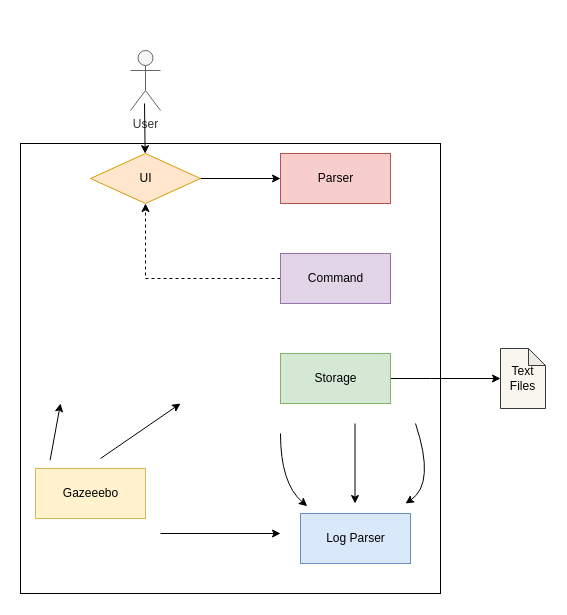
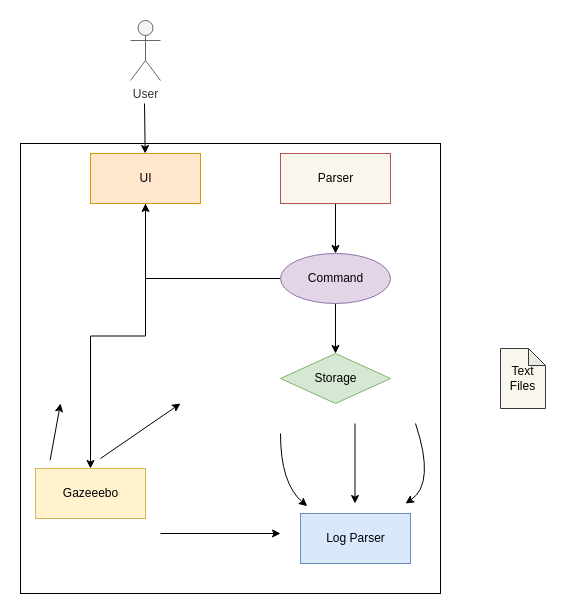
  <mxCell id="0" />
  <mxCell id="1" parent="0" />
  <mxCell id="2" value="" parent="1" style="rounded=0;whiteSpace=wrap;html=1;" vertex="1"><mxGeometry as="geometry" y="143" x="20" height="450" width="420" /></mxCell>
- <mxCell id="3" value="" parent="1" target="6" edge="1" style="edgeStyle=orthogonalEdgeStyle;rounded=0;orthogonalLoop=1;jettySize=auto;html=1;" source="4"><mxGeometry as="geometry" relative="1" /></mxCell>
- <mxCell id="4" value="UI" parent="1" style="rhombus;html=1;fillColor=#ffe6cc;strokeColor=#d79b00;" vertex="1"><mxGeometry as="geometry" y="153" x="90" height="50" width="110" /></mxCell>
- <mxCell id="6" value="Parser" parent="1" style="html=1;fillColor=#f8cecc;strokeColor=#b85450;" vertex="1"><mxGeometry as="geometry" y="153" x="280" height="50" width="110" /></mxCell>
- <mxCell id="8" value="" parent="1" target="4" edge="1" style="edgeStyle=orthogonalEdgeStyle;rounded=0;orthogonalLoop=1;jettySize=auto;html=1;entryX=0.5;entryY=1;entryDx=0;entryDy=0;dashed=1;" source="9"><mxGeometry as="geometry" relative="1"><mxPoint as="targetPoint" y="278" x="200" /></mxGeometry></mxCell>
- <mxCell id="9" value="Command" parent="1" style="html=1;fillColor=#e1d5e7;strokeColor=#9673a6;" vertex="1"><mxGeometry as="geometry" y="253" x="280" height="50" width="110" /></mxCell>
- <mxCell id="10" value="" parent="1" target="22" edge="1" style="edgeStyle=orthogonalEdgeStyle;rounded=0;orthogonalLoop=1;jettySize=auto;html=1;" source="11"><mxGeometry as="geometry" relative="1"><Array as="points"><mxPoint y="378" x="430" /><mxPoint y="378" x="430" /></Array></mxGeometry></mxCell>
- <mxCell id="11" value="Storage" parent="1" style="html=1;fillColor=#d5e8d4;strokeColor=#82b366;" vertex="1"><mxGeometry as="geometry" y="353" x="280" height="50" width="110" /></mxCell>
- <mxCell id="12" value="User" parent="1" style="shape=umlActor;verticalLabelPosition=bottom;labelBackgroundColor=#ffffff;verticalAlign=top;html=1;fillColor=#f5f5f5;strokeColor=#666666;fontColor=#333333;" vertex="1"><mxGeometry x="130" y="50" as="geometry" height="60" width="30" /></mxCell>
+ <mxCell id="3" value="" parent="1" target="18" edge="1" style="edgeStyle=orthogonalEdgeStyle;rounded=0;orthogonalLoop=1;jettySize=auto;html=1;" source="4"><mxGeometry as="geometry" relative="1" /></mxCell>
+ <mxCell id="4" value="UI" parent="1" style="html=1;fillColor=#ffe6cc;strokeColor=#d79b00;" vertex="1"><mxGeometry as="geometry" y="153" x="90" height="50" width="110" /></mxCell>
+ <mxCell id="5" value="" parent="1" target="9" edge="1" style="edgeStyle=orthogonalEdgeStyle;rounded=0;orthogonalLoop=1;jettySize=auto;html=1;" source="6"><mxGeometry as="geometry" relative="1" /></mxCell>
+ <mxCell id="6" value="Parser" parent="1" style="html=1;fillColor=#f9f7ed;strokeColor=#b85450;" vertex="1"><mxGeometry as="geometry" y="153" x="280" height="50" width="110" /></mxCell>
+ <mxCell id="7" value="" parent="1" target="11" edge="1" style="edgeStyle=orthogonalEdgeStyle;rounded=0;orthogonalLoop=1;jettySize=auto;html=1;" source="9"><mxGeometry as="geometry" relative="1" /></mxCell>
+ <mxCell id="8" value="" parent="1" target="4" edge="1" style="edgeStyle=orthogonalEdgeStyle;rounded=0;orthogonalLoop=1;jettySize=auto;html=1;entryX=0.5;entryY=1;entryDx=0;entryDy=0;" source="9"><mxGeometry as="geometry" relative="1"><mxPoint as="targetPoint" y="278" x="200" /></mxGeometry></mxCell>
+ <mxCell id="9" value="Command" parent="1" style="ellipse;html=1;fillColor=#e1d5e7;strokeColor=#9673a6;" vertex="1"><mxGeometry as="geometry" y="253" x="280" height="50" width="110" /></mxCell>
+ <mxCell id="11" value="Storage" parent="1" style="rhombus;html=1;fillColor=#d5e8d4;strokeColor=#82b366;" vertex="1"><mxGeometry as="geometry" y="353" x="280" height="50" width="110" /></mxCell>
+ <mxCell id="12" value="User" parent="1" style="shape=umlActor;verticalLabelPosition=bottom;labelBackgroundColor=#ffffff;verticalAlign=top;html=1;fillColor=#f5f5f5;strokeColor=#666666;fontColor=#333333;" vertex="1"><mxGeometry as="geometry" y="20" x="130" height="60" width="30" /></mxCell>
  <mxCell id="13" value="" parent="1" style="group" vertex="1" connectable="0"><mxGeometry as="geometry" y="423" x="280" height="140" width="155" /></mxCell>
  <mxCell id="14" value="Log Parser" parent="13" style="html=1;fillColor=#dae8fc;strokeColor=#6c8ebf;" vertex="1"><mxGeometry as="geometry" y="90" x="20" height="50" width="110" /></mxCell>
  <mxCell id="15" value="" parent="13" target="14" edge="1" style="curved=1;endArrow=classic;html=1;entryX=0.061;entryY=-0.147;entryDx=0;entryDy=0;entryPerimeter=0;"><mxGeometry as="geometry" relative="1" height="50" width="50"><mxPoint as="sourcePoint" y="10" /><mxPoint as="targetPoint" y="80" x="40" /><Array as="points"><mxPoint y="60" /></Array></mxGeometry></mxCell>
  <mxCell id="16" value="" parent="13" edge="1" style="endArrow=classic;html=1;"><mxGeometry as="geometry" relative="1" height="50" width="50"><mxPoint as="sourcePoint" x="74.5" /><mxPoint as="targetPoint" y="80" x="74.5" /></mxGeometry></mxCell>
  <mxCell id="17" value="" parent="13" edge="1" style="curved=1;endArrow=classic;html=1;"><mxGeometry as="geometry" relative="1" height="50" width="50"><mxPoint as="sourcePoint" x="135" /><mxPoint as="targetPoint" y="80" x="125" /><Array as="points"><mxPoint y="60" x="155" /></Array></mxGeometry></mxCell>
  <mxCell id="18" value="Gazeeebo" parent="1" style="html=1;fillColor=#fff2cc;strokeColor=#d6b656;" vertex="1"><mxGeometry x="35" y="468" as="geometry" height="50" width="110" /></mxCell>
  <mxCell id="19" value="" parent="1" edge="1" style="endArrow=classic;html=1;exitX=0.133;exitY=-0.167;exitDx=0;exitDy=0;exitPerimeter=0;" source="18"><mxGeometry as="geometry" relative="1" height="50" width="50"><mxPoint as="sourcePoint" y="493" x="50" /><mxPoint as="targetPoint" y="403" x="60" /></mxGeometry></mxCell>
  <mxCell id="20" value="" parent="1" edge="1" style="endArrow=classic;html=1;exitX=0.591;exitY=-0.2;exitDx=0;exitDy=0;exitPerimeter=0;" source="18"><mxGeometry as="geometry" relative="1" height="50" width="50"><mxPoint as="sourcePoint" y="493" x="110" /><mxPoint as="targetPoint" y="403" x="180" /></mxGeometry></mxCell>
  <mxCell id="21" value="" parent="1" edge="1" style="endArrow=classic;html=1;"><mxGeometry as="geometry" relative="1" height="50" width="50"><mxPoint as="sourcePoint" y="533" x="160" /><mxPoint as="targetPoint" y="533" x="280" /></mxGeometry></mxCell>
  <mxCell id="22" value="Text Files" parent="1" style="shape=note;whiteSpace=wrap;html=1;backgroundOutline=1;darkOpacity=0.05;size=17;fillColor=#f9f7ed;strokeColor=#36393d;" vertex="1"><mxGeometry as="geometry" y="348" x="500" height="60" width="45" /></mxCell>
  <mxCell id="23" value="" parent="1" target="4" edge="1" style="endArrow=classic;html=1;"><mxGeometry as="geometry" relative="1" height="50" width="50"><mxPoint as="sourcePoint" y="103" x="144" /><mxPoint as="targetPoint" y="23" x="360" /></mxGeometry></mxCell>
